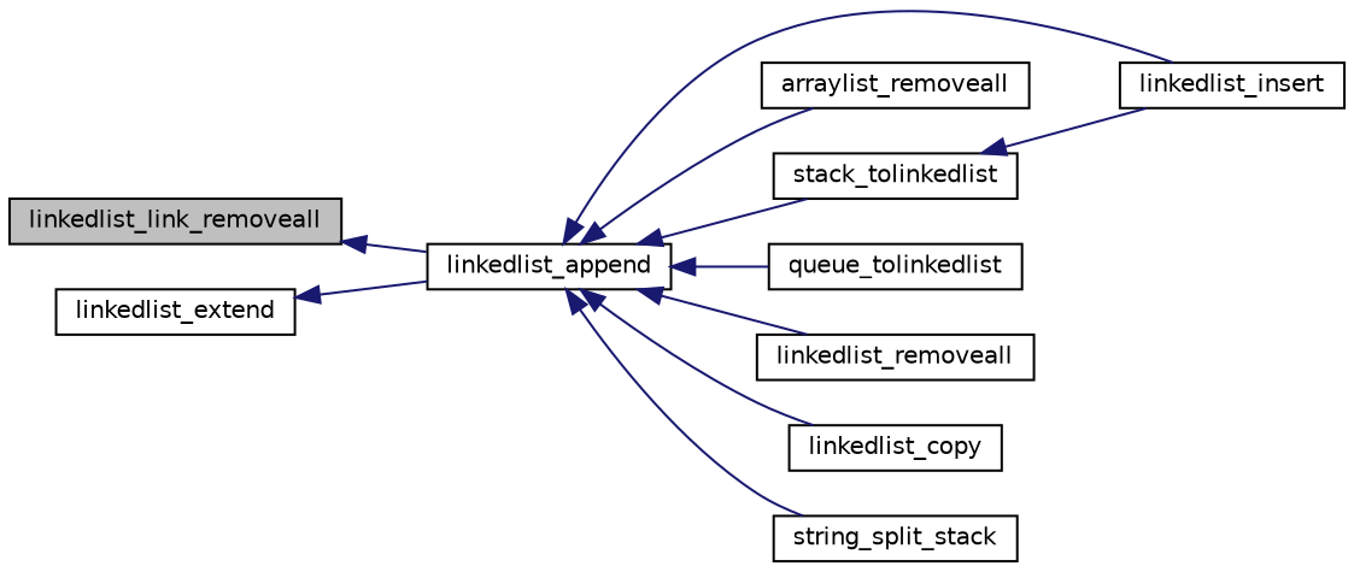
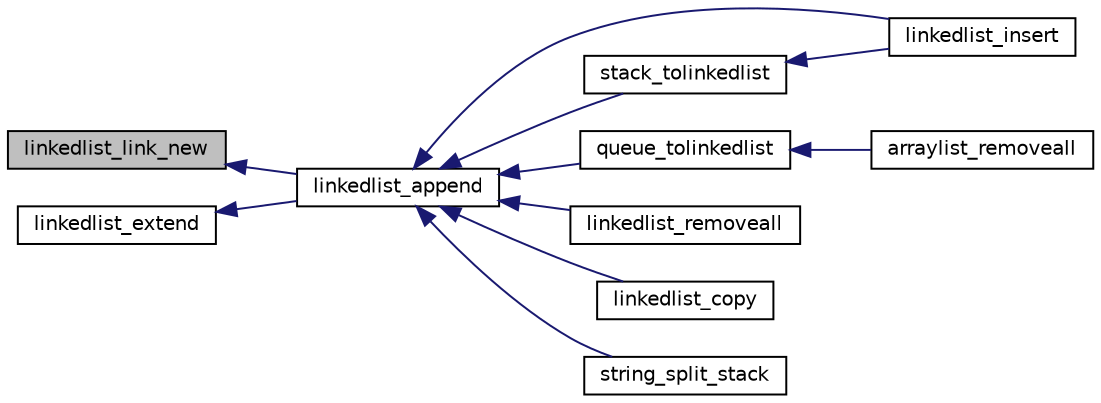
  digraph {
    rankdir=LR
    node [color=black fillcolor=white fontname=Helvetica fontsize=10 shape=record style=filled]
    edge [color=midnightblue dir=back fontname=Helvetica fontsize=10 labelfontname=Helvetica labelfontsize=10 style=solid]
-   n1 [fillcolor=grey75 fontcolor=black height=0.2 label=linkedlist_link_removeall width=0.4]
+   n1 [fillcolor=grey75 fontcolor=black height=0.2 label=linkedlist_link_new width=0.4]
    n2 [height=0.2 label=linkedlist_append width=0.4]
    n3 [height=0.2 label=linkedlist_insert width=0.4]
    n4 [height=0.2 label=arraylist_removeall width=0.4]
    n5 [height=0.2 label=stack_tolinkedlist width=0.4]
    n6 [height=0.2 label=queue_tolinkedlist width=0.4]
    n7 [height=0.2 label=linkedlist_removeall width=0.4]
    n8 [height=0.2 label=linkedlist_copy width=0.4]
    n9 [height=0.2 label=string_split_stack width=0.4]
    n10 [height=0.2 label=linkedlist_extend width=0.4]
    n1 -> n2
    n2 -> n3
-   n2 -> n4
+   n6 -> n4
    n2 -> n5
    n2 -> n6
    n2 -> n7
    n2 -> n8
    n2 -> n9
    n5 -> n3
    n10 -> n2
  }
